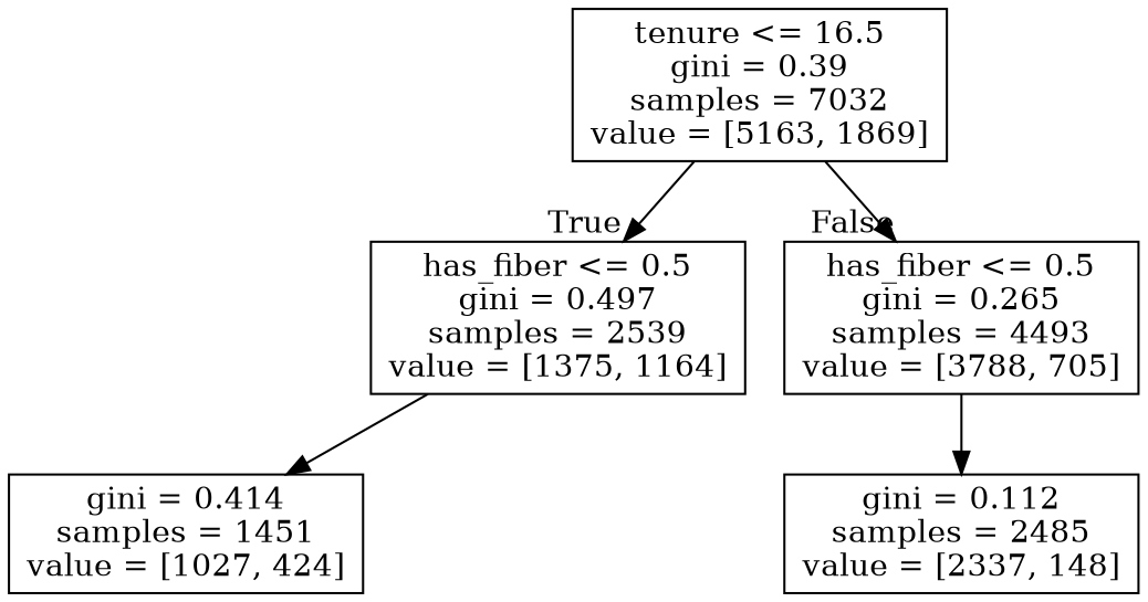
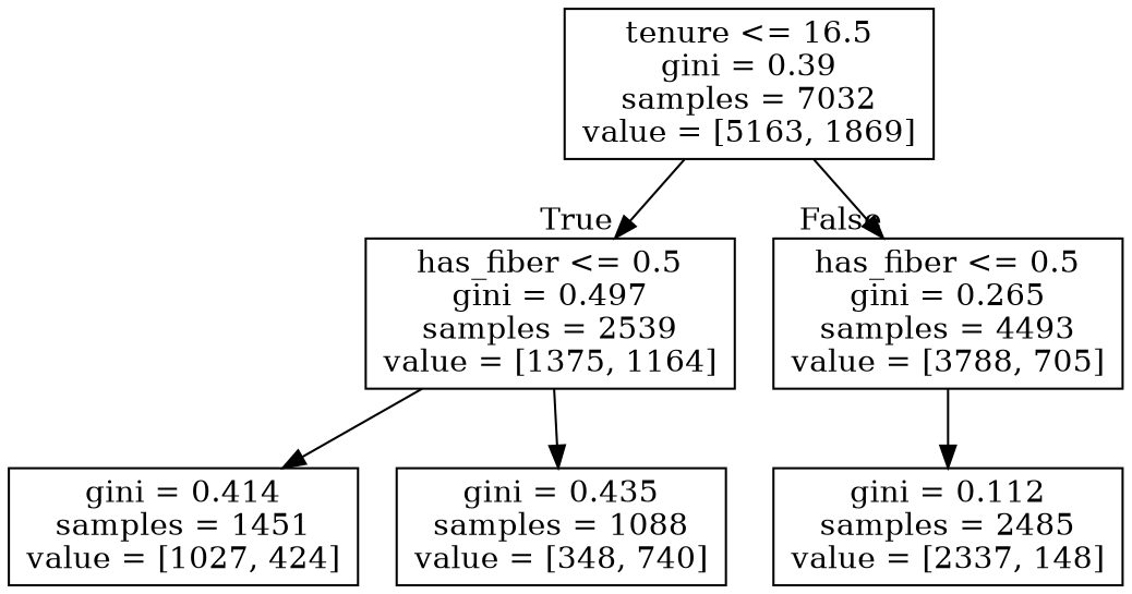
  digraph {
    node [shape=box]
    n1 [label="tenure <= 16.5\ngini = 0.39\nsamples = 7032\nvalue = [5163, 1869]"]
    n2 [label="has_fiber <= 0.5\ngini = 0.497\nsamples = 2539\nvalue = [1375, 1164]"]
    n3 [label="has_fiber <= 0.5\ngini = 0.265\nsamples = 4493\nvalue = [3788, 705]"]
    n4 [label="gini = 0.414\nsamples = 1451\nvalue = [1027, 424]"]
+   n5 [label="gini = 0.435\nsamples = 1088\nvalue = [348, 740]"]
    n6 [label="gini = 0.112\nsamples = 2485\nvalue = [2337, 148]"]
    n1 -> n2 [headlabel=True labelangle=45 labeldistance=2.5]
    n1 -> n3 [headlabel=False labelangle=-45 labeldistance=2.5]
    n2 -> n4
+   n2 -> n5
    n3 -> n6
  }
